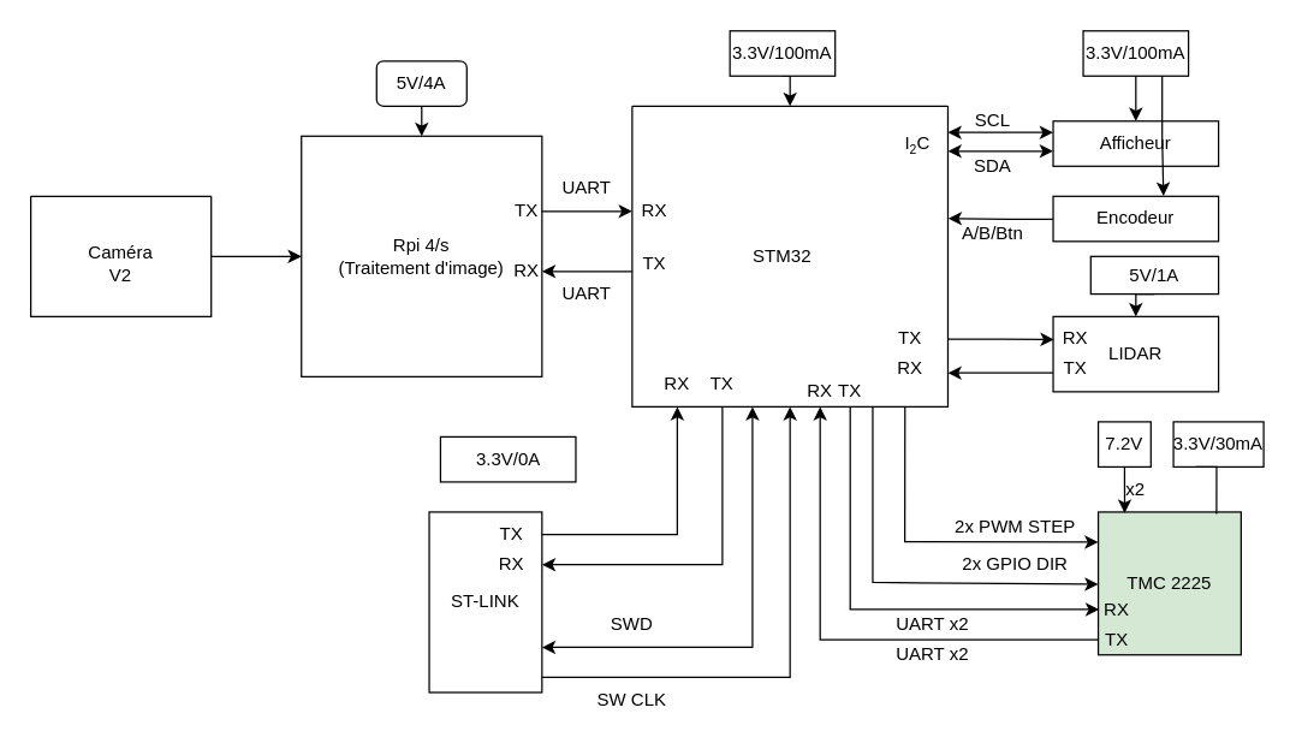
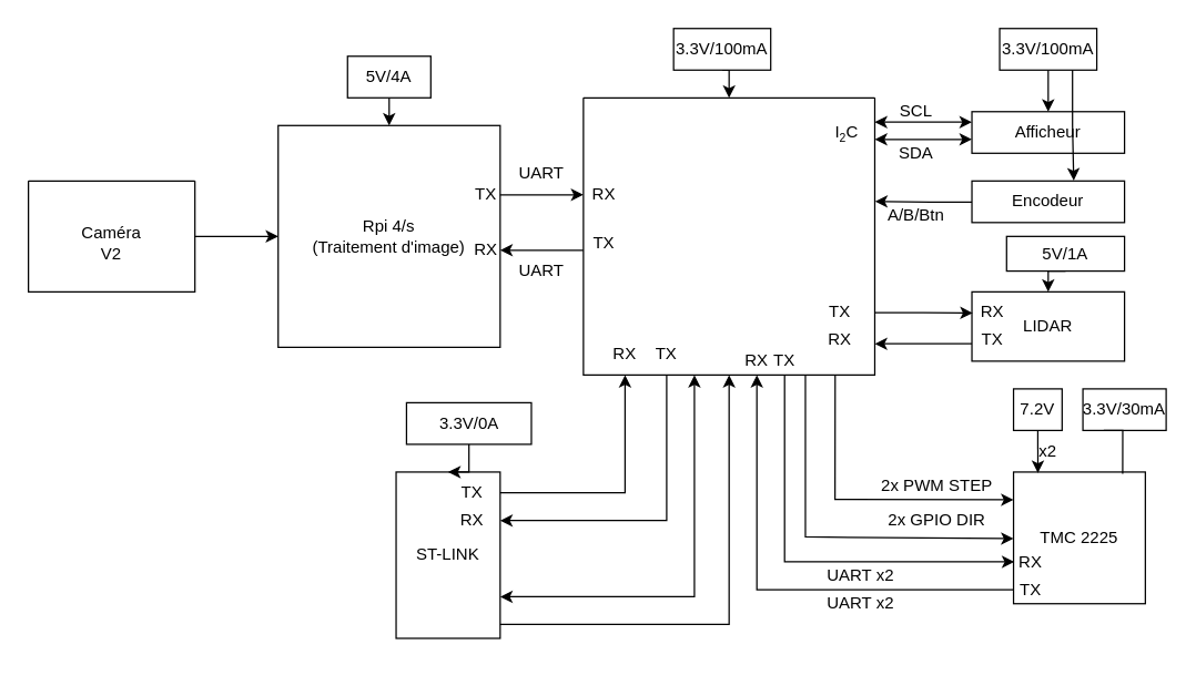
  <mxCell id="0" />
  <mxCell id="1" parent="0" />
  <mxCell id="2" value="" style="swimlane;startSize=0;" vertex="1" parent="1"><mxGeometry x="420" y="70" width="210" height="200" as="geometry"><mxRectangle x="600" y="280" width="50" height="40" as="alternateBounds" /></mxGeometry></mxCell>
- <mxCell id="3" value="STM32" style="text;strokeColor=none;align=center;fillColor=none;html=1;verticalAlign=middle;whiteSpace=wrap;rounded=0;" vertex="1" parent="2"><mxGeometry x="70" y="85" width="60" height="30" as="geometry" /></mxCell>
  <mxCell id="4" value="RX" style="text;strokeColor=none;align=center;fillColor=none;html=1;verticalAlign=middle;whiteSpace=wrap;rounded=0;" vertex="1" parent="2"><mxGeometry x="-15" y="55" width="60" height="30" as="geometry" /></mxCell>
  <mxCell id="5" value="TX" style="text;strokeColor=none;align=center;fillColor=none;html=1;verticalAlign=middle;whiteSpace=wrap;rounded=0;" vertex="1" parent="2"><mxGeometry x="-15" y="90" width="60" height="30" as="geometry" /></mxCell>
  <mxCell id="6" value="RX" style="text;strokeColor=none;align=center;fillColor=none;html=1;verticalAlign=middle;whiteSpace=wrap;rounded=0;" vertex="1" parent="2"><mxGeometry y="170" width="60" height="30" as="geometry" /></mxCell>
  <mxCell id="7" value="TX" style="text;strokeColor=none;align=center;fillColor=none;html=1;verticalAlign=middle;whiteSpace=wrap;rounded=0;" vertex="1" parent="2"><mxGeometry x="30" y="170" width="60" height="30" as="geometry" /></mxCell>
  <mxCell id="8" value="I&lt;span style=&quot;font-size: 10px;&quot;&gt;&lt;sub&gt;2&lt;/sub&gt;&lt;/span&gt;C" style="text;strokeColor=none;align=center;fillColor=none;html=1;verticalAlign=middle;whiteSpace=wrap;rounded=0;" vertex="1" parent="2"><mxGeometry x="170" y="10" width="40" height="30" as="geometry" /></mxCell>
  <mxCell id="9" value="RX" style="text;strokeColor=none;align=center;fillColor=none;html=1;verticalAlign=middle;whiteSpace=wrap;rounded=0;" vertex="1" parent="2"><mxGeometry x="160" y="170" width="50" height="10" as="geometry" /></mxCell>
  <mxCell id="10" value="TX" style="text;strokeColor=none;align=center;fillColor=none;html=1;verticalAlign=middle;whiteSpace=wrap;rounded=0;" vertex="1" parent="2"><mxGeometry x="160" y="150" width="50" height="10" as="geometry" /></mxCell>
  <mxCell id="11" value="RX" style="text;strokeColor=none;align=center;fillColor=none;html=1;verticalAlign=middle;whiteSpace=wrap;rounded=0;" vertex="1" parent="2"><mxGeometry x="110" y="180" width="30" height="20" as="geometry" /></mxCell>
  <mxCell id="12" value="TX" style="text;strokeColor=none;align=center;fillColor=none;html=1;verticalAlign=middle;whiteSpace=wrap;rounded=0;" vertex="1" parent="2"><mxGeometry x="130" y="180" width="30" height="20" as="geometry" /></mxCell>
  <mxCell id="13" value="Rpi 4/s&lt;div&gt;(Traitement d'image)&lt;/div&gt;" style="whiteSpace=wrap;html=1;aspect=fixed;" vertex="1" parent="1"><mxGeometry x="200" y="90" width="160" height="160" as="geometry" /></mxCell>
  <mxCell id="14" value="" style="edgeStyle=orthogonalEdgeStyle;rounded=0;orthogonalLoop=1;jettySize=auto;html=1;exitX=0;exitY=0.75;exitDx=0;exitDy=0;" edge="1" parent="1"><mxGeometry y="20" relative="1" as="geometry"><mxPoint x="420" y="180" as="sourcePoint" /><mxPoint x="360" y="180" as="targetPoint" /><Array as="points"><mxPoint x="410" y="180" /><mxPoint x="410" y="180" /></Array><mxPoint as="offset" /></mxGeometry></mxCell>
  <mxCell id="15" value="" style="edgeStyle=orthogonalEdgeStyle;rounded=0;orthogonalLoop=1;jettySize=auto;html=1;" edge="1" parent="1"><mxGeometry x="0.5" y="10" relative="1" as="geometry"><mxPoint x="380" y="140" as="sourcePoint" /><mxPoint x="420" y="140" as="targetPoint" /><Array as="points"><mxPoint x="360" y="140.6" /></Array><mxPoint as="offset" /></mxGeometry></mxCell>
  <mxCell id="16" style="edgeStyle=orthogonalEdgeStyle;rounded=0;orthogonalLoop=1;jettySize=auto;html=1;exitX=0.5;exitY=1;exitDx=0;exitDy=0;entryX=0.5;entryY=0;entryDx=0;entryDy=0;" edge="1" parent="1" source="17" target="13"><mxGeometry relative="1" as="geometry" /></mxCell>
- <mxCell id="17" value="5V/4A" style="whiteSpace=wrap;html=1;rounded=1;" vertex="1" parent="1"><mxGeometry x="250" y="40" width="60" height="30" as="geometry" /></mxCell>
+ <mxCell id="17" value="5V/4A" style="rounded=0;whiteSpace=wrap;html=1;" vertex="1" parent="1"><mxGeometry x="250" y="40" width="60" height="30" as="geometry" /></mxCell>
  <mxCell id="18" style="edgeStyle=orthogonalEdgeStyle;rounded=0;orthogonalLoop=1;jettySize=auto;html=1;exitX=0.5;exitY=1;exitDx=0;exitDy=0;entryX=0.5;entryY=0;entryDx=0;entryDy=0;" edge="1" parent="1" source="19" target="2"><mxGeometry relative="1" as="geometry" /></mxCell>
  <mxCell id="19" value="3.3V/100mA" style="rounded=0;whiteSpace=wrap;html=1;" vertex="1" parent="1"><mxGeometry x="485" y="20" width="70" height="30" as="geometry" /></mxCell>
  <mxCell id="20" value="RX" style="text;strokeColor=none;align=center;fillColor=none;html=1;verticalAlign=middle;whiteSpace=wrap;rounded=0;" vertex="1" parent="1"><mxGeometry x="320" y="170" width="60" height="20" as="geometry" /></mxCell>
  <mxCell id="21" value="TX" style="text;strokeColor=none;align=center;fillColor=none;html=1;verticalAlign=middle;whiteSpace=wrap;rounded=0;" vertex="1" parent="1"><mxGeometry x="320" y="130" width="60" height="20" as="geometry" /></mxCell>
  <mxCell id="22" value="ST-LINK" style="rounded=0;whiteSpace=wrap;html=1;" vertex="1" parent="1"><mxGeometry x="285" y="340" width="75" height="120" as="geometry" /></mxCell>
+ <mxCell id="23" style="edgeStyle=orthogonalEdgeStyle;rounded=0;orthogonalLoop=1;jettySize=auto;html=1;exitX=0.5;exitY=1;exitDx=0;exitDy=0;" edge="1" parent="1" source="24" target="22"><mxGeometry relative="1" as="geometry" /></mxCell>
  <mxCell id="24" value="3.3V/0A" style="rounded=0;whiteSpace=wrap;html=1;" vertex="1" parent="1"><mxGeometry x="292.5" y="290" width="90" height="30" as="geometry" /></mxCell>
  <mxCell id="25" style="edgeStyle=orthogonalEdgeStyle;rounded=0;orthogonalLoop=1;jettySize=auto;html=1;exitX=1;exitY=0.5;exitDx=0;exitDy=0;entryX=0.5;entryY=1;entryDx=0;entryDy=0;" edge="1" parent="1" source="26" target="6"><mxGeometry relative="1" as="geometry" /></mxCell>
  <mxCell id="26" value="TX" style="text;strokeColor=none;align=center;fillColor=none;html=1;verticalAlign=middle;whiteSpace=wrap;rounded=0;" vertex="1" parent="1"><mxGeometry x="320" y="340" width="40" height="30" as="geometry" /></mxCell>
  <mxCell id="27" value="RX" style="text;strokeColor=none;align=center;fillColor=none;html=1;verticalAlign=middle;whiteSpace=wrap;rounded=0;" vertex="1" parent="1"><mxGeometry x="320" y="360" width="40" height="30" as="geometry" /></mxCell>
  <mxCell id="28" style="edgeStyle=orthogonalEdgeStyle;rounded=0;orthogonalLoop=1;jettySize=auto;html=1;exitX=0.5;exitY=1;exitDx=0;exitDy=0;entryX=1;entryY=0.5;entryDx=0;entryDy=0;" edge="1" parent="1" source="7" target="27"><mxGeometry relative="1" as="geometry" /></mxCell>
  <mxCell id="29" value="" style="endArrow=classic;startArrow=classic;html=1;rounded=0;entryX=0.5;entryY=1;entryDx=0;entryDy=0;" edge="1" parent="1"><mxGeometry width="50" height="50" relative="1" as="geometry"><mxPoint x="360" y="430" as="sourcePoint" /><mxPoint x="500" y="270" as="targetPoint" /><Array as="points"><mxPoint x="500" y="430" /></Array></mxGeometry></mxCell>
- <mxCell id="30" value="SWD" style="text;strokeColor=none;align=center;fillColor=none;html=1;verticalAlign=middle;whiteSpace=wrap;rounded=0;" vertex="1" parent="1"><mxGeometry x="390" y="400" width="60" height="30" as="geometry" /></mxCell>
  <mxCell id="31" value="" style="endArrow=classic;html=1;rounded=0;entryX=0.5;entryY=1;entryDx=0;entryDy=0;" edge="1" parent="1" target="2"><mxGeometry width="50" height="50" relative="1" as="geometry"><mxPoint x="360" y="450" as="sourcePoint" /><mxPoint x="410" y="400" as="targetPoint" /><Array as="points"><mxPoint x="525" y="450" /></Array></mxGeometry></mxCell>
- <mxCell id="32" value="SW CLK" style="text;strokeColor=none;align=center;fillColor=none;html=1;verticalAlign=middle;whiteSpace=wrap;rounded=0;" vertex="1" parent="1"><mxGeometry x="390" y="450" width="60" height="30" as="geometry" /></mxCell>
  <mxCell id="33" value="Afficheur" style="rounded=0;whiteSpace=wrap;html=1;" vertex="1" parent="1"><mxGeometry x="700" y="80" width="110" height="30" as="geometry" /></mxCell>
  <mxCell id="34" value="" style="endArrow=classic;startArrow=classic;html=1;rounded=0;entryX=0;entryY=0.25;entryDx=0;entryDy=0;exitX=1;exitY=0.25;exitDx=0;exitDy=0;" edge="1" parent="1" source="8" target="33"><mxGeometry width="50" height="50" relative="1" as="geometry"><mxPoint x="620" y="90" as="sourcePoint" /><mxPoint x="670" y="40" as="targetPoint" /></mxGeometry></mxCell>
  <mxCell id="35" value="" style="endArrow=classic;startArrow=classic;html=1;rounded=0;entryX=0;entryY=0.25;entryDx=0;entryDy=0;exitX=0;exitY=0;exitDx=0;exitDy=0;" edge="1" parent="1" source="37"><mxGeometry width="50" height="50" relative="1" as="geometry"><mxPoint x="620" y="100" as="sourcePoint" /><mxPoint x="700" y="100" as="targetPoint" /></mxGeometry></mxCell>
  <mxCell id="36" value="SCL" style="text;strokeColor=none;align=center;fillColor=none;html=1;verticalAlign=middle;whiteSpace=wrap;rounded=0;" vertex="1" parent="1"><mxGeometry x="630" y="70" width="60" height="20" as="geometry" /></mxCell>
  <mxCell id="37" value="SDA" style="text;strokeColor=none;align=center;fillColor=none;html=1;verticalAlign=middle;whiteSpace=wrap;rounded=0;" vertex="1" parent="1"><mxGeometry x="630" y="100" width="60" height="20" as="geometry" /></mxCell>
  <mxCell id="38" value="Encodeur" style="rounded=0;whiteSpace=wrap;html=1;" vertex="1" parent="1"><mxGeometry x="700" y="130" width="110" height="30" as="geometry" /></mxCell>
  <mxCell id="39" style="edgeStyle=orthogonalEdgeStyle;rounded=0;orthogonalLoop=1;jettySize=auto;html=1;exitX=0;exitY=0.5;exitDx=0;exitDy=0;entryX=1.001;entryY=0.372;entryDx=0;entryDy=0;entryPerimeter=0;" edge="1" parent="1"><mxGeometry relative="1" as="geometry"><mxPoint x="700" y="145.29" as="sourcePoint" /><mxPoint x="630.21" y="144.69" as="targetPoint" /><Array as="points"><mxPoint x="670" y="145" /></Array></mxGeometry></mxCell>
  <mxCell id="40" value="A/B/Btn" style="text;strokeColor=none;align=center;fillColor=none;html=1;verticalAlign=middle;whiteSpace=wrap;rounded=0;" vertex="1" parent="1"><mxGeometry x="630" y="150" width="60" height="10" as="geometry" /></mxCell>
  <mxCell id="41" style="edgeStyle=orthogonalEdgeStyle;rounded=0;orthogonalLoop=1;jettySize=auto;html=1;exitX=0;exitY=0.75;exitDx=0;exitDy=0;entryX=1;entryY=0.75;entryDx=0;entryDy=0;" edge="1" parent="1" source="42" target="9"><mxGeometry relative="1" as="geometry" /></mxCell>
  <mxCell id="42" value="LIDAR" style="rounded=0;whiteSpace=wrap;html=1;" vertex="1" parent="1"><mxGeometry x="700" y="210" width="110" height="50" as="geometry" /></mxCell>
  <mxCell id="43" style="edgeStyle=orthogonalEdgeStyle;rounded=0;orthogonalLoop=1;jettySize=auto;html=1;exitX=1;exitY=0.5;exitDx=0;exitDy=0;entryX=0.005;entryY=0.305;entryDx=0;entryDy=0;entryPerimeter=0;" edge="1" parent="1" source="10" target="42"><mxGeometry relative="1" as="geometry" /></mxCell>
  <mxCell id="44" value="TX" style="text;strokeColor=none;align=center;fillColor=none;html=1;verticalAlign=middle;whiteSpace=wrap;rounded=0;" vertex="1" parent="1"><mxGeometry x="700" y="240" width="30" height="10" as="geometry" /></mxCell>
  <mxCell id="45" value="RX" style="text;strokeColor=none;align=center;fillColor=none;html=1;verticalAlign=middle;whiteSpace=wrap;rounded=0;" vertex="1" parent="1"><mxGeometry x="700" y="220" width="30" height="10" as="geometry" /></mxCell>
  <mxCell id="46" style="edgeStyle=orthogonalEdgeStyle;rounded=0;orthogonalLoop=1;jettySize=auto;html=1;exitX=0.5;exitY=1;exitDx=0;exitDy=0;entryX=0.5;entryY=0;entryDx=0;entryDy=0;" edge="1" parent="1" source="47" target="33"><mxGeometry relative="1" as="geometry" /></mxCell>
  <mxCell id="47" value="3.3V/100mA" style="rounded=0;whiteSpace=wrap;html=1;" vertex="1" parent="1"><mxGeometry x="720" y="20" width="70" height="30" as="geometry" /></mxCell>
  <mxCell id="48" style="edgeStyle=orthogonalEdgeStyle;rounded=0;orthogonalLoop=1;jettySize=auto;html=1;exitX=0.75;exitY=1;exitDx=0;exitDy=0;entryX=0.667;entryY=-0.011;entryDx=0;entryDy=0;entryPerimeter=0;" edge="1" parent="1" source="47" target="38"><mxGeometry relative="1" as="geometry" /></mxCell>
  <mxCell id="49" style="edgeStyle=orthogonalEdgeStyle;rounded=0;orthogonalLoop=1;jettySize=auto;html=1;exitX=0.5;exitY=1;exitDx=0;exitDy=0;entryX=0.5;entryY=0;entryDx=0;entryDy=0;" edge="1" parent="1" source="50" target="42"><mxGeometry relative="1" as="geometry" /></mxCell>
  <mxCell id="50" value="5V/1A" style="rounded=0;whiteSpace=wrap;html=1;" vertex="1" parent="1"><mxGeometry x="725" y="170" width="85" height="25" as="geometry" /></mxCell>
  <mxCell id="51" style="edgeStyle=orthogonalEdgeStyle;rounded=0;orthogonalLoop=1;jettySize=auto;html=1;exitX=1;exitY=0.5;exitDx=0;exitDy=0;entryX=0;entryY=0.5;entryDx=0;entryDy=0;" edge="1" parent="1" source="52" target="13"><mxGeometry relative="1" as="geometry" /></mxCell>
  <mxCell id="52" value="" style="swimlane;startSize=0;" vertex="1" parent="1"><mxGeometry x="20" y="130" width="120" height="80" as="geometry" /></mxCell>
  <mxCell id="53" value="Caméra V2" style="text;strokeColor=none;align=center;fillColor=none;html=1;verticalAlign=middle;whiteSpace=wrap;rounded=0;" vertex="1" parent="52"><mxGeometry x="30" y="30" width="60" height="30" as="geometry" /></mxCell>
- <mxCell id="54" value="TMC 2225" style="whiteSpace=wrap;html=1;aspect=fixed;fillColor=#d5e8d4;" vertex="1" parent="1"><mxGeometry x="730" y="340" width="95" height="95" as="geometry" /></mxCell>
+ <mxCell id="54" value="TMC 2225" style="whiteSpace=wrap;html=1;aspect=fixed;" vertex="1" parent="1"><mxGeometry x="730" y="340" width="95" height="95" as="geometry" /></mxCell>
  <mxCell id="55" value="" style="endArrow=classic;html=1;rounded=0;entryX=0;entryY=0.75;entryDx=0;entryDy=0;" edge="1" parent="1"><mxGeometry width="50" height="50" relative="1" as="geometry"><mxPoint x="580" y="270" as="sourcePoint" /><mxPoint x="730" y="388.06" as="targetPoint" /><Array as="points"><mxPoint x="580" y="386.81" /></Array></mxGeometry></mxCell>
  <mxCell id="56" value="" style="endArrow=classic;html=1;rounded=0;entryX=-0.014;entryY=0.371;entryDx=0;entryDy=0;entryPerimeter=0;exitX=0.864;exitY=1.001;exitDx=0;exitDy=0;exitPerimeter=0;" edge="1" parent="1" source="2"><mxGeometry width="50" height="50" relative="1" as="geometry"><mxPoint x="600" y="270" as="sourcePoint" /><mxPoint x="730" y="359.995" as="targetPoint" /><Array as="points"><mxPoint x="601.33" y="359.75" /></Array></mxGeometry></mxCell>
  <mxCell id="57" value="2x PWM STEP" style="text;strokeColor=none;align=center;fillColor=none;html=1;verticalAlign=middle;whiteSpace=wrap;rounded=0;" vertex="1" parent="1"><mxGeometry x="630" y="340" width="90" height="20" as="geometry" /></mxCell>
  <mxCell id="58" value="2x GPIO DIR" style="text;strokeColor=none;align=center;fillColor=none;html=1;verticalAlign=middle;whiteSpace=wrap;rounded=0;" vertex="1" parent="1"><mxGeometry x="630" y="370" width="90" height="10" as="geometry" /></mxCell>
  <mxCell id="59" value="7.2V" style="rounded=0;whiteSpace=wrap;html=1;" vertex="1" parent="1"><mxGeometry x="730" y="280" width="35" height="30" as="geometry" /></mxCell>
  <mxCell id="60" value="3.3V/30mA" style="rounded=0;whiteSpace=wrap;html=1;" vertex="1" parent="1"><mxGeometry x="780" y="280" width="60" height="30" as="geometry" /></mxCell>
  <mxCell id="61" style="edgeStyle=orthogonalEdgeStyle;rounded=0;orthogonalLoop=1;jettySize=auto;html=1;exitX=0.5;exitY=1;exitDx=0;exitDy=0;entryX=0.185;entryY=0.008;entryDx=0;entryDy=0;entryPerimeter=0;" edge="1" parent="1" source="59" target="54"><mxGeometry relative="1" as="geometry" /></mxCell>
  <mxCell id="62" style="edgeStyle=orthogonalEdgeStyle;rounded=0;orthogonalLoop=1;jettySize=auto;html=1;exitX=0.25;exitY=1;exitDx=0;exitDy=0;entryX=0.828;entryY=0.013;entryDx=0;entryDy=0;entryPerimeter=0;endArrow=none;" edge="1" parent="1" source="60" target="54"><mxGeometry relative="1" as="geometry" /></mxCell>
  <mxCell id="63" value="x2" style="text;strokeColor=none;align=center;fillColor=none;html=1;verticalAlign=middle;whiteSpace=wrap;rounded=0;" vertex="1" parent="1"><mxGeometry x="750" y="320" width="10" height="10" as="geometry" /></mxCell>
  <mxCell id="64" value="UART" style="text;strokeColor=none;align=center;fillColor=none;html=1;verticalAlign=middle;whiteSpace=wrap;rounded=0;" vertex="1" parent="1"><mxGeometry x="360" y="180" width="60" height="30" as="geometry" /></mxCell>
  <mxCell id="65" value="UART" style="text;strokeColor=none;align=center;fillColor=none;html=1;verticalAlign=middle;whiteSpace=wrap;rounded=0;" vertex="1" parent="1"><mxGeometry x="360" y="110" width="60" height="30" as="geometry" /></mxCell>
  <mxCell id="66" value="RX" style="text;strokeColor=none;align=center;fillColor=none;html=1;verticalAlign=middle;whiteSpace=wrap;rounded=0;" vertex="1" parent="1"><mxGeometry x="730" y="400" width="25" height="10" as="geometry" /></mxCell>
  <mxCell id="67" style="edgeStyle=orthogonalEdgeStyle;rounded=0;orthogonalLoop=1;jettySize=auto;html=1;exitX=0;exitY=0.5;exitDx=0;exitDy=0;entryX=0.5;entryY=1;entryDx=0;entryDy=0;" edge="1" parent="1" source="68" target="11"><mxGeometry relative="1" as="geometry" /></mxCell>
  <mxCell id="68" value="TX" style="text;strokeColor=none;align=center;fillColor=none;html=1;verticalAlign=middle;whiteSpace=wrap;rounded=0;" vertex="1" parent="1"><mxGeometry x="730" y="420" width="25" height="10" as="geometry" /></mxCell>
  <mxCell id="69" style="edgeStyle=orthogonalEdgeStyle;rounded=0;orthogonalLoop=1;jettySize=auto;html=1;exitX=0.5;exitY=1;exitDx=0;exitDy=0;entryX=0.006;entryY=0.682;entryDx=0;entryDy=0;entryPerimeter=0;" edge="1" parent="1" source="12" target="54"><mxGeometry relative="1" as="geometry" /></mxCell>
  <mxCell id="70" value="UART x2" style="text;strokeColor=none;align=center;fillColor=none;html=1;verticalAlign=middle;whiteSpace=wrap;rounded=0;" vertex="1" parent="1"><mxGeometry x="590" y="430" width="60" height="10" as="geometry" /></mxCell>
  <mxCell id="71" value="UART x2" style="text;strokeColor=none;align=center;fillColor=none;html=1;verticalAlign=middle;whiteSpace=wrap;rounded=0;" vertex="1" parent="1"><mxGeometry x="590" y="410" width="60" height="10" as="geometry" /></mxCell>
